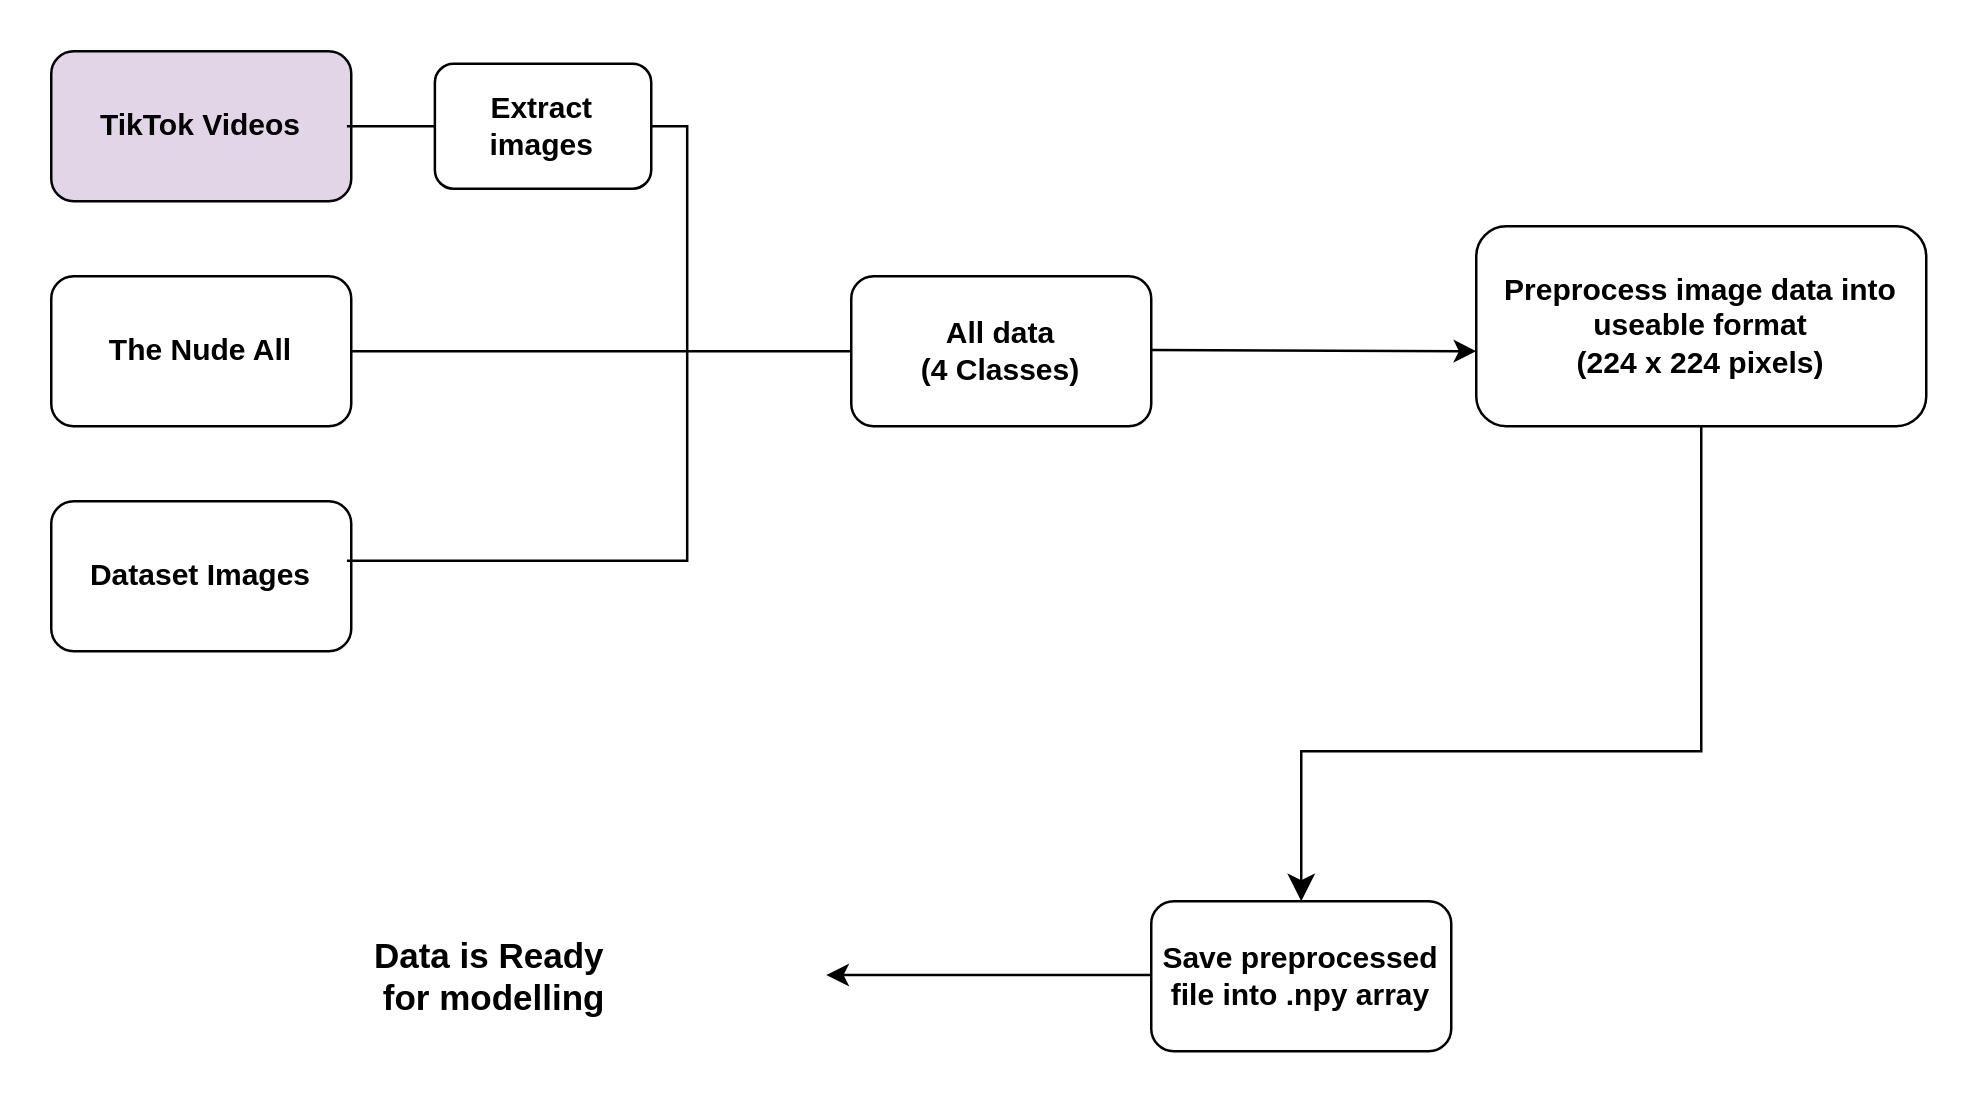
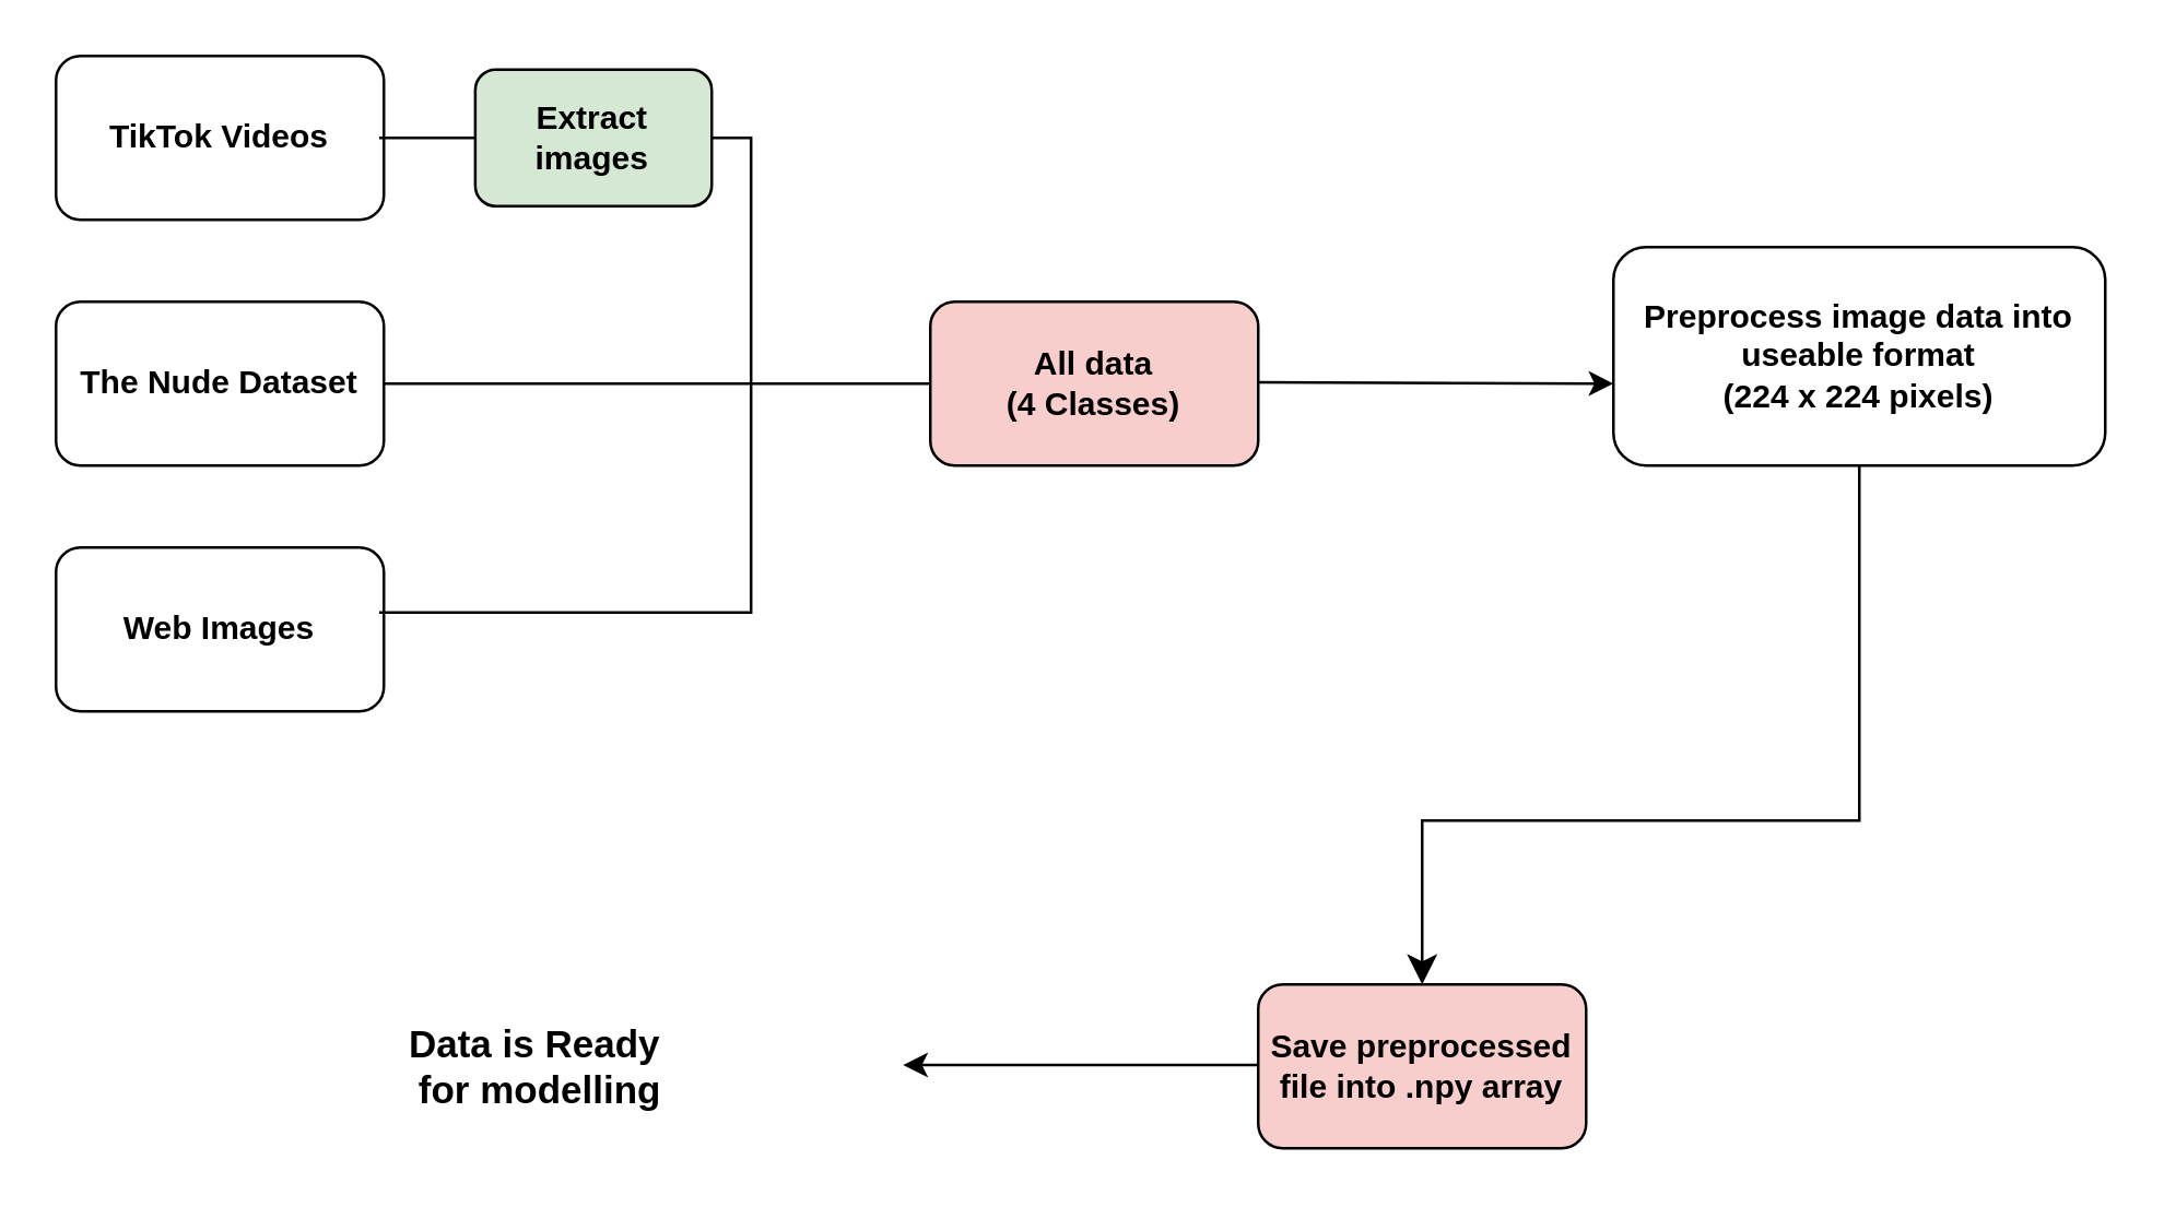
  <mxCell id="0" />
  <mxCell id="1" parent="0" />
- <mxCell id="2" value="&lt;b&gt;TikTok Videos&lt;/b&gt;" style="rounded=1;whiteSpace=wrap;html=1;fillColor=#e1d5e7;" vertex="1" parent="1"><mxGeometry x="20" y="20" width="120" height="60" as="geometry" /></mxCell>
- <mxCell id="3" value="&lt;b&gt;Dataset Images&lt;/b&gt;" style="rounded=1;whiteSpace=wrap;html=1;" vertex="1" parent="1"><mxGeometry x="20" y="200" width="120" height="60" as="geometry" /></mxCell>
- <mxCell id="4" value="&lt;b&gt;The Nude All&lt;/b&gt;" style="rounded=1;whiteSpace=wrap;html=1;" vertex="1" parent="1"><mxGeometry x="20" y="110" width="120" height="60" as="geometry" /></mxCell>
+ <mxCell id="2" value="&lt;b&gt;TikTok Videos&lt;/b&gt;" style="rounded=1;whiteSpace=wrap;html=1;" vertex="1" parent="1"><mxGeometry x="20" y="20" width="120" height="60" as="geometry" /></mxCell>
+ <mxCell id="3" value="&lt;b&gt;Web Images&lt;/b&gt;" style="rounded=1;whiteSpace=wrap;html=1;" vertex="1" parent="1"><mxGeometry x="20" y="200" width="120" height="60" as="geometry" /></mxCell>
+ <mxCell id="4" value="&lt;b&gt;The Nude Dataset&lt;/b&gt;" style="rounded=1;whiteSpace=wrap;html=1;" vertex="1" parent="1"><mxGeometry x="20" y="110" width="120" height="60" as="geometry" /></mxCell>
  <mxCell id="5" value="" style="shape=partialRectangle;whiteSpace=wrap;html=1;bottom=1;right=1;left=1;top=0;fillColor=none;routingCenterX=-0.5;rotation=-90;" vertex="1" parent="1"><mxGeometry x="119.69" y="69.08" width="173.76" height="135.61" as="geometry" /></mxCell>
  <mxCell id="6" value="" style="line;strokeWidth=1;html=1;perimeter=backbonePerimeter;points=[];outlineConnect=0;" vertex="1" parent="1"><mxGeometry x="140" y="135" width="210" height="10" as="geometry" /></mxCell>
- <mxCell id="7" value="&lt;b&gt;All data&lt;/b&gt;&lt;div&gt;&lt;b&gt;(4 Classes)&lt;/b&gt;&lt;/div&gt;" style="rounded=1;whiteSpace=wrap;html=1;" vertex="1" parent="1"><mxGeometry x="340" y="110" width="120" height="60" as="geometry" /></mxCell>
+ <mxCell id="7" value="&lt;b&gt;All data&lt;/b&gt;&lt;div&gt;&lt;b&gt;(4 Classes)&lt;/b&gt;&lt;/div&gt;" style="rounded=1;whiteSpace=wrap;html=1;fillColor=#f8cecc;" vertex="1" parent="1"><mxGeometry x="340" y="110" width="120" height="60" as="geometry" /></mxCell>
  <mxCell id="8" value="" style="endArrow=classic;html=1;" edge="1" parent="1"><mxGeometry width="50" height="50" relative="1" as="geometry"><mxPoint x="460" y="139.5" as="sourcePoint" /><mxPoint x="590" y="140" as="targetPoint" /></mxGeometry></mxCell>
  <mxCell id="9" value="&lt;b&gt;Preprocess image data into useable format&lt;/b&gt;&lt;div&gt;&lt;b&gt;(224 x 224 pixels)&lt;/b&gt;&lt;/div&gt;" style="rounded=1;whiteSpace=wrap;html=1;" vertex="1" parent="1"><mxGeometry x="590" y="90" width="180" height="80" as="geometry" /></mxCell>
  <mxCell id="10" value="" style="edgeStyle=elbowEdgeStyle;elbow=vertical;endArrow=classic;html=1;curved=0;rounded=0;endSize=8;startSize=8;" edge="1" parent="1"><mxGeometry width="50" height="50" relative="1" as="geometry"><mxPoint x="680" y="170" as="sourcePoint" /><mxPoint x="520" y="360" as="targetPoint" /><Array as="points"><mxPoint x="650" y="300" /></Array></mxGeometry></mxCell>
- <mxCell id="11" value="&lt;b&gt;Save preprocessed file into .npy array&lt;/b&gt;" style="rounded=1;whiteSpace=wrap;html=1;" vertex="1" parent="1"><mxGeometry x="460" y="360" width="120" height="60" as="geometry" /></mxCell>
+ <mxCell id="11" value="&lt;b&gt;Save preprocessed file into .npy array&lt;/b&gt;" style="rounded=1;whiteSpace=wrap;html=1;fillColor=#f8cecc;" vertex="1" parent="1"><mxGeometry x="460" y="360" width="120" height="60" as="geometry" /></mxCell>
  <mxCell id="12" value="" style="endArrow=classic;html=1;" edge="1" parent="1"><mxGeometry width="50" height="50" relative="1" as="geometry"><mxPoint x="460" y="389.5" as="sourcePoint" /><mxPoint x="330" y="389.5" as="targetPoint" /></mxGeometry></mxCell>
  <mxCell id="13" value="&lt;b&gt;&lt;font style=&quot;font-size: 14px;&quot;&gt;Data is Ready&lt;/font&gt;&lt;/b&gt;&lt;div&gt;&lt;b&gt;&lt;font style=&quot;font-size: 14px;&quot;&gt;&amp;nbsp;for modelling&lt;/font&gt;&lt;/b&gt;&lt;/div&gt;" style="text;html=1;align=center;verticalAlign=middle;resizable=0;points=[];autosize=1;strokeColor=none;fillColor=none;" vertex="1" parent="1"><mxGeometry x="135" y="365" width="120" height="50" as="geometry" /></mxCell>
- <mxCell id="14" value="&lt;b&gt;Extract images&lt;/b&gt;" style="rounded=1;whiteSpace=wrap;html=1;" vertex="1" parent="1"><mxGeometry x="173.45" y="25" width="86.55" height="50" as="geometry" /></mxCell>
+ <mxCell id="14" value="&lt;b&gt;Extract images&lt;/b&gt;" style="rounded=1;whiteSpace=wrap;html=1;fillColor=#d5e8d4;" vertex="1" parent="1"><mxGeometry x="173.45" y="25" width="86.55" height="50" as="geometry" /></mxCell>
